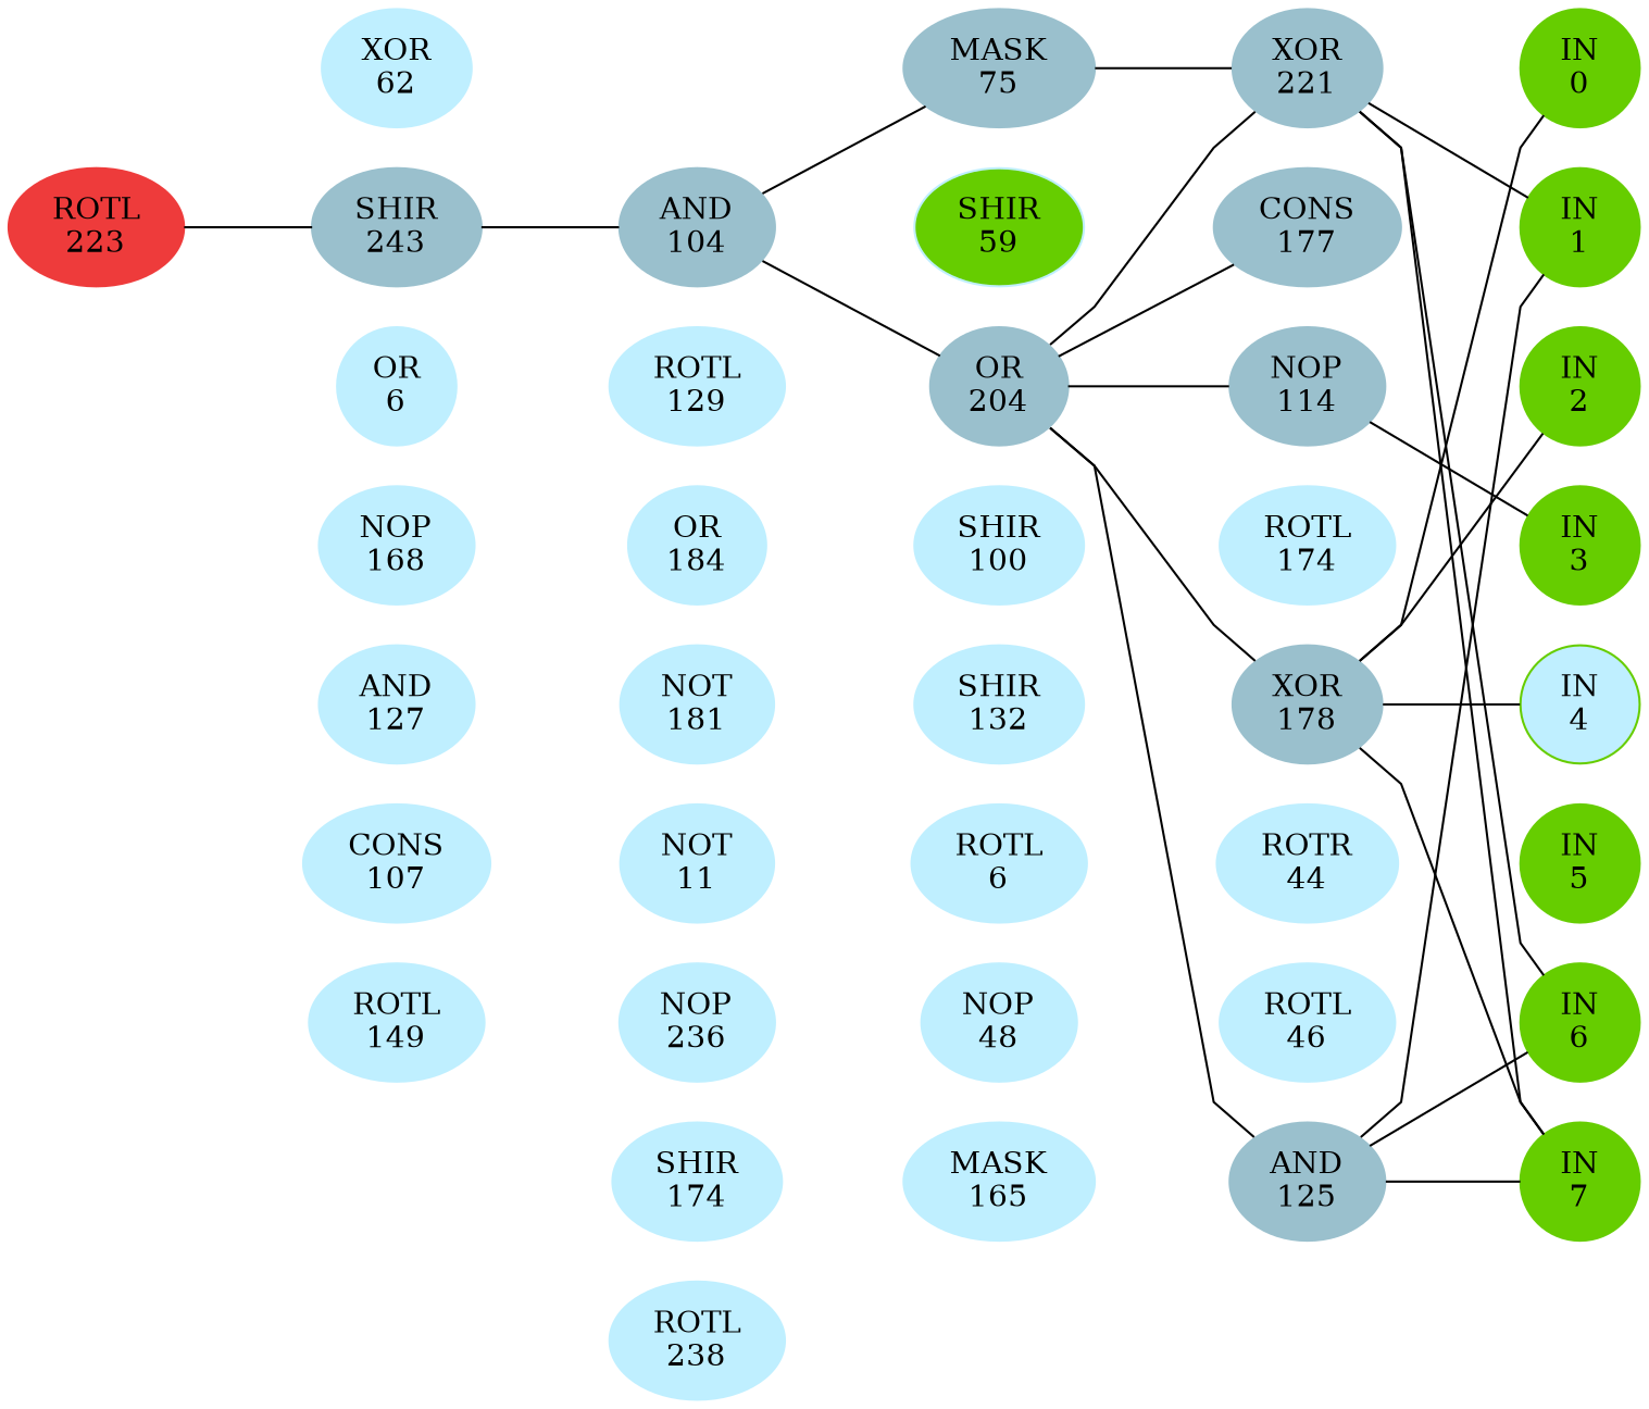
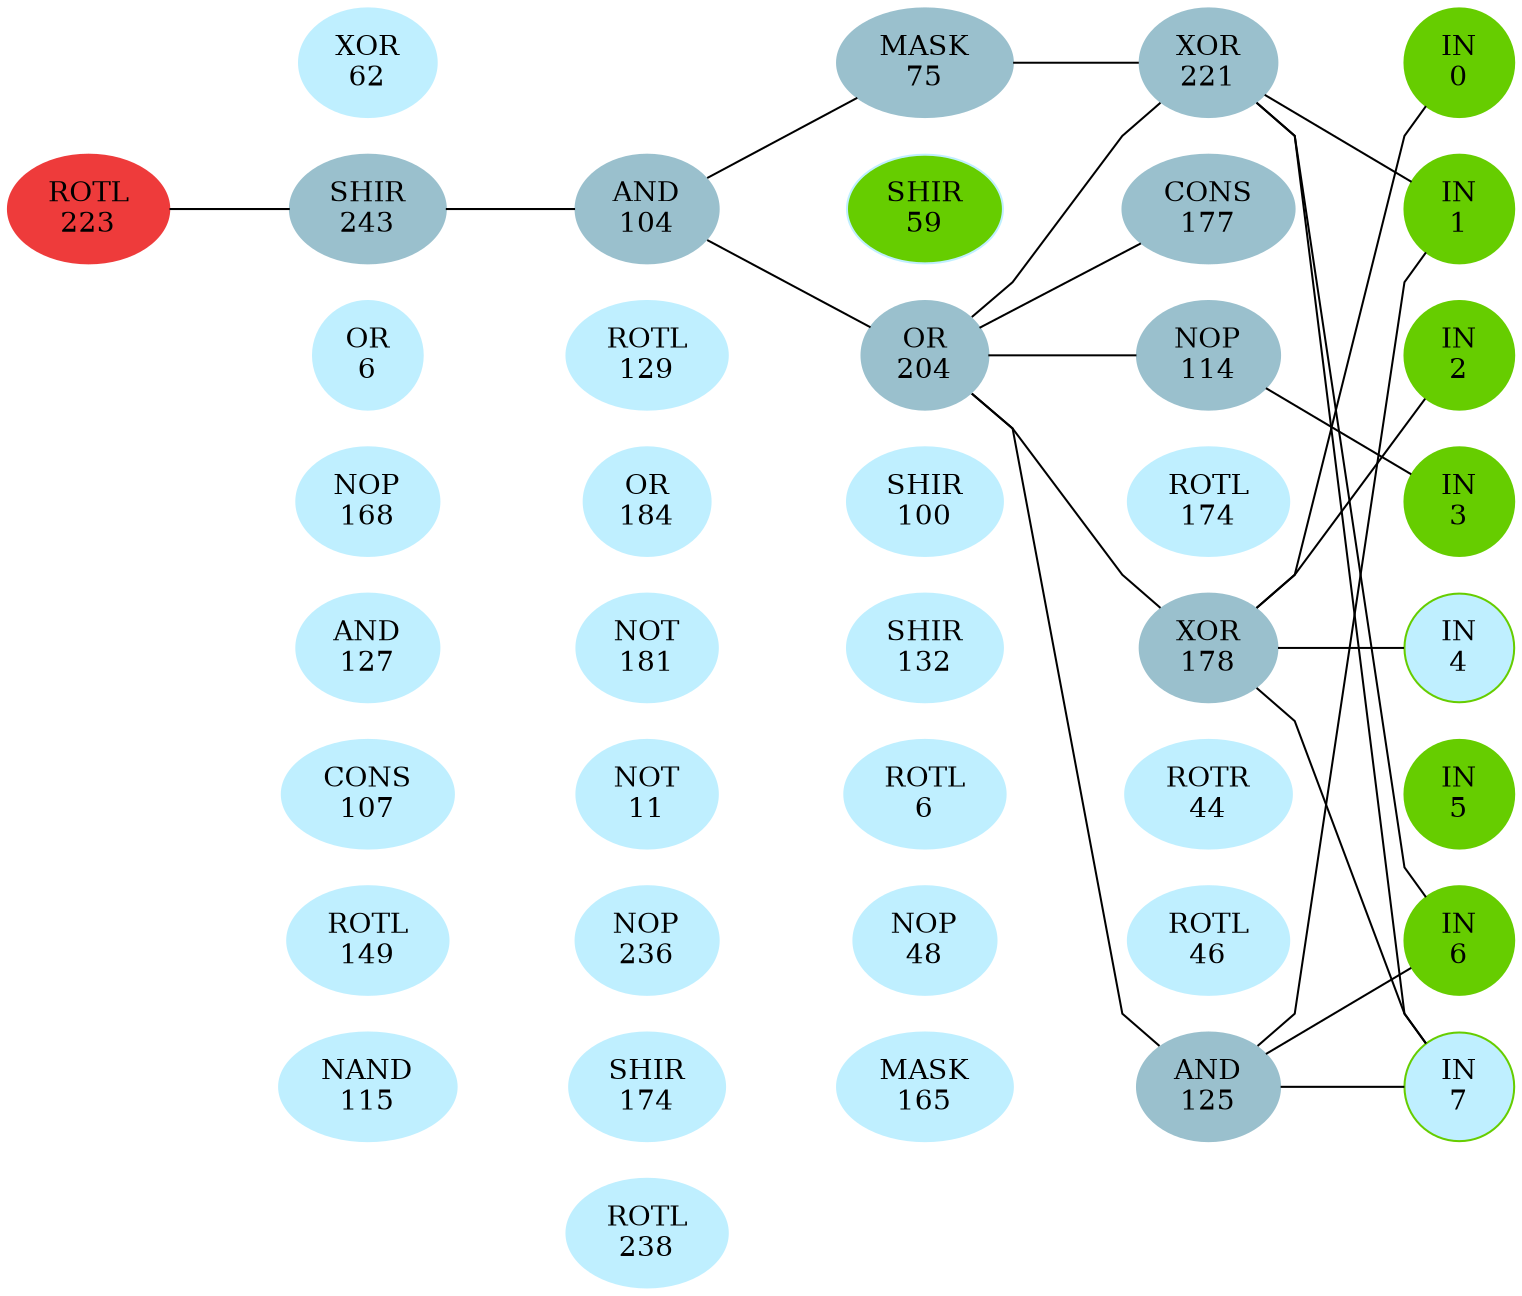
  graph {
    ordering=out
    rankdir=LR
    ranksep=0.75
    splines=polyline
    node [color=lightblue1 style=filled]
    edge [style=invis]
    n1 [color=chartreuse3 label="IN\n0"]
    n2 [color=chartreuse3 label="IN\n1"]
    n3 [color=chartreuse3 label="IN\n2"]
    n4 [color=chartreuse3 label="IN\n3"]
    n5 [color=chartreuse3 fillcolor=lightblue1 label="IN\n4"]
    n6 [color=chartreuse3 label="IN\n5"]
    n7 [color=chartreuse3 label="IN\n6"]
-   n8 [color=chartreuse3 label="IN\n7"]
+   n8 [color=chartreuse3 label="IN\n7" fillcolor=lightblue1]
    n9 [color=lightblue3 label="XOR\n221"]
    n10 [color=lightblue3 label="CONS\n177"]
    n11 [color=lightblue3 label="NOP\n114"]
    n12 [label="ROTL\n174"]
    n13 [color=lightblue3 label="XOR\n178"]
    n14 [label="ROTR\n44"]
    n15 [label="ROTL\n46"]
    n16 [color=lightblue3 label="AND\n125"]
    n17 [color=lightblue3 label="MASK\n75"]
    n18 [fillcolor=chartreuse3 label="SHIR\n59"]
    n19 [color=lightblue3 label="OR\n204"]
    n20 [label="SHIR\n100"]
    n21 [label="SHIR\n132"]
    n22 [label="ROTL\n6"]
    n23 [label="NOP\n48"]
    n24 [label="MASK\n165"]
    n25 [color=lightblue3 label="AND\n104"]
    n26 [label="ROTL\n129"]
    n27 [label="OR\n184"]
    n28 [label="NOT\n181"]
    n29 [label="NOT\n11"]
    n30 [label="NOP\n236"]
    n31 [label="SHIR\n174"]
    n32 [label="ROTL\n238"]
    n33 [label="XOR\n62"]
    n34 [color=lightblue3 label="SHIR\n243"]
    n35 [label="OR\n6"]
    n36 [label="NOP\n168"]
    n37 [label="AND\n127"]
    n38 [label="CONS\n107"]
    n39 [label="ROTL\n149"]
+   n40 [label="NAND\n115"]
    n41 [color=brown2 label="ROTL\n223"]
    subgraph sub_1 {
      rank=same
      n1
      n2
      n3
      n4
      n5
      n6
      n7
      n8
    }
    subgraph sub_2 {
      rank=same
      n9
      n10
      n11
      n12
      n13
      n14
      n15
      n16
    }
    subgraph sub_3 {
      rank=same
      n17
      n18
      n19
      n20
      n21
      n22
      n23
      n24
    }
    subgraph sub_4 {
      rank=same
      n25
      n26
      n27
      n28
      n29
      n30
      n31
      n32
    }
    subgraph sub_5 {
      rank=same
      n33
      n34
      n35
      n36
      n37
      n38
      n39
+     n40
    }
    subgraph sub_6 {
      rank=same
      n41
    }
    n1 -- n2
    n2 -- n3
    n3 -- n4
    n4 -- n5
    n5 -- n6
    n6 -- n7
    n7 -- n8
    n9 -- n2 [style=solid]
    n9 -- n7 [style=solid]
    n9 -- n8 [style=solid]
    n9 -- n10
    n10 -- n11
    n11 -- n4 [style=solid]
    n11 -- n12
    n12 -- n13
    n13 -- n1 [style=solid]
    n13 -- n3 [style=solid]
    n13 -- n5 [style=solid]
    n13 -- n8 [style=solid]
    n13 -- n14
    n14 -- n15
    n15 -- n16
    n16 -- n2 [style=solid]
    n16 -- n7 [style=solid]
    n16 -- n8 [style=solid]
    n17 -- n9 [style=solid]
    n17 -- n18
    n18 -- n19
    n19 -- n9 [style=solid]
    n19 -- n10 [style=solid]
    n19 -- n11 [style=solid]
    n19 -- n13 [style=solid]
    n19 -- n16 [style=solid]
    n19 -- n20
    n20 -- n21
    n21 -- n22
    n22 -- n23
    n23 -- n24
    n25 -- n17 [style=solid]
    n25 -- n19 [style=solid]
    n25 -- n26
    n26 -- n27
    n27 -- n28
    n28 -- n29
    n29 -- n30
    n30 -- n31
    n31 -- n32
    n33 -- n34
    n34 -- n25 [style=solid]
    n34 -- n35
    n35 -- n36
    n36 -- n37
    n37 -- n38
    n38 -- n39
+   n39 -- n40
    n41 -- n34 [style=solid]
    n41 -- n41
  }
